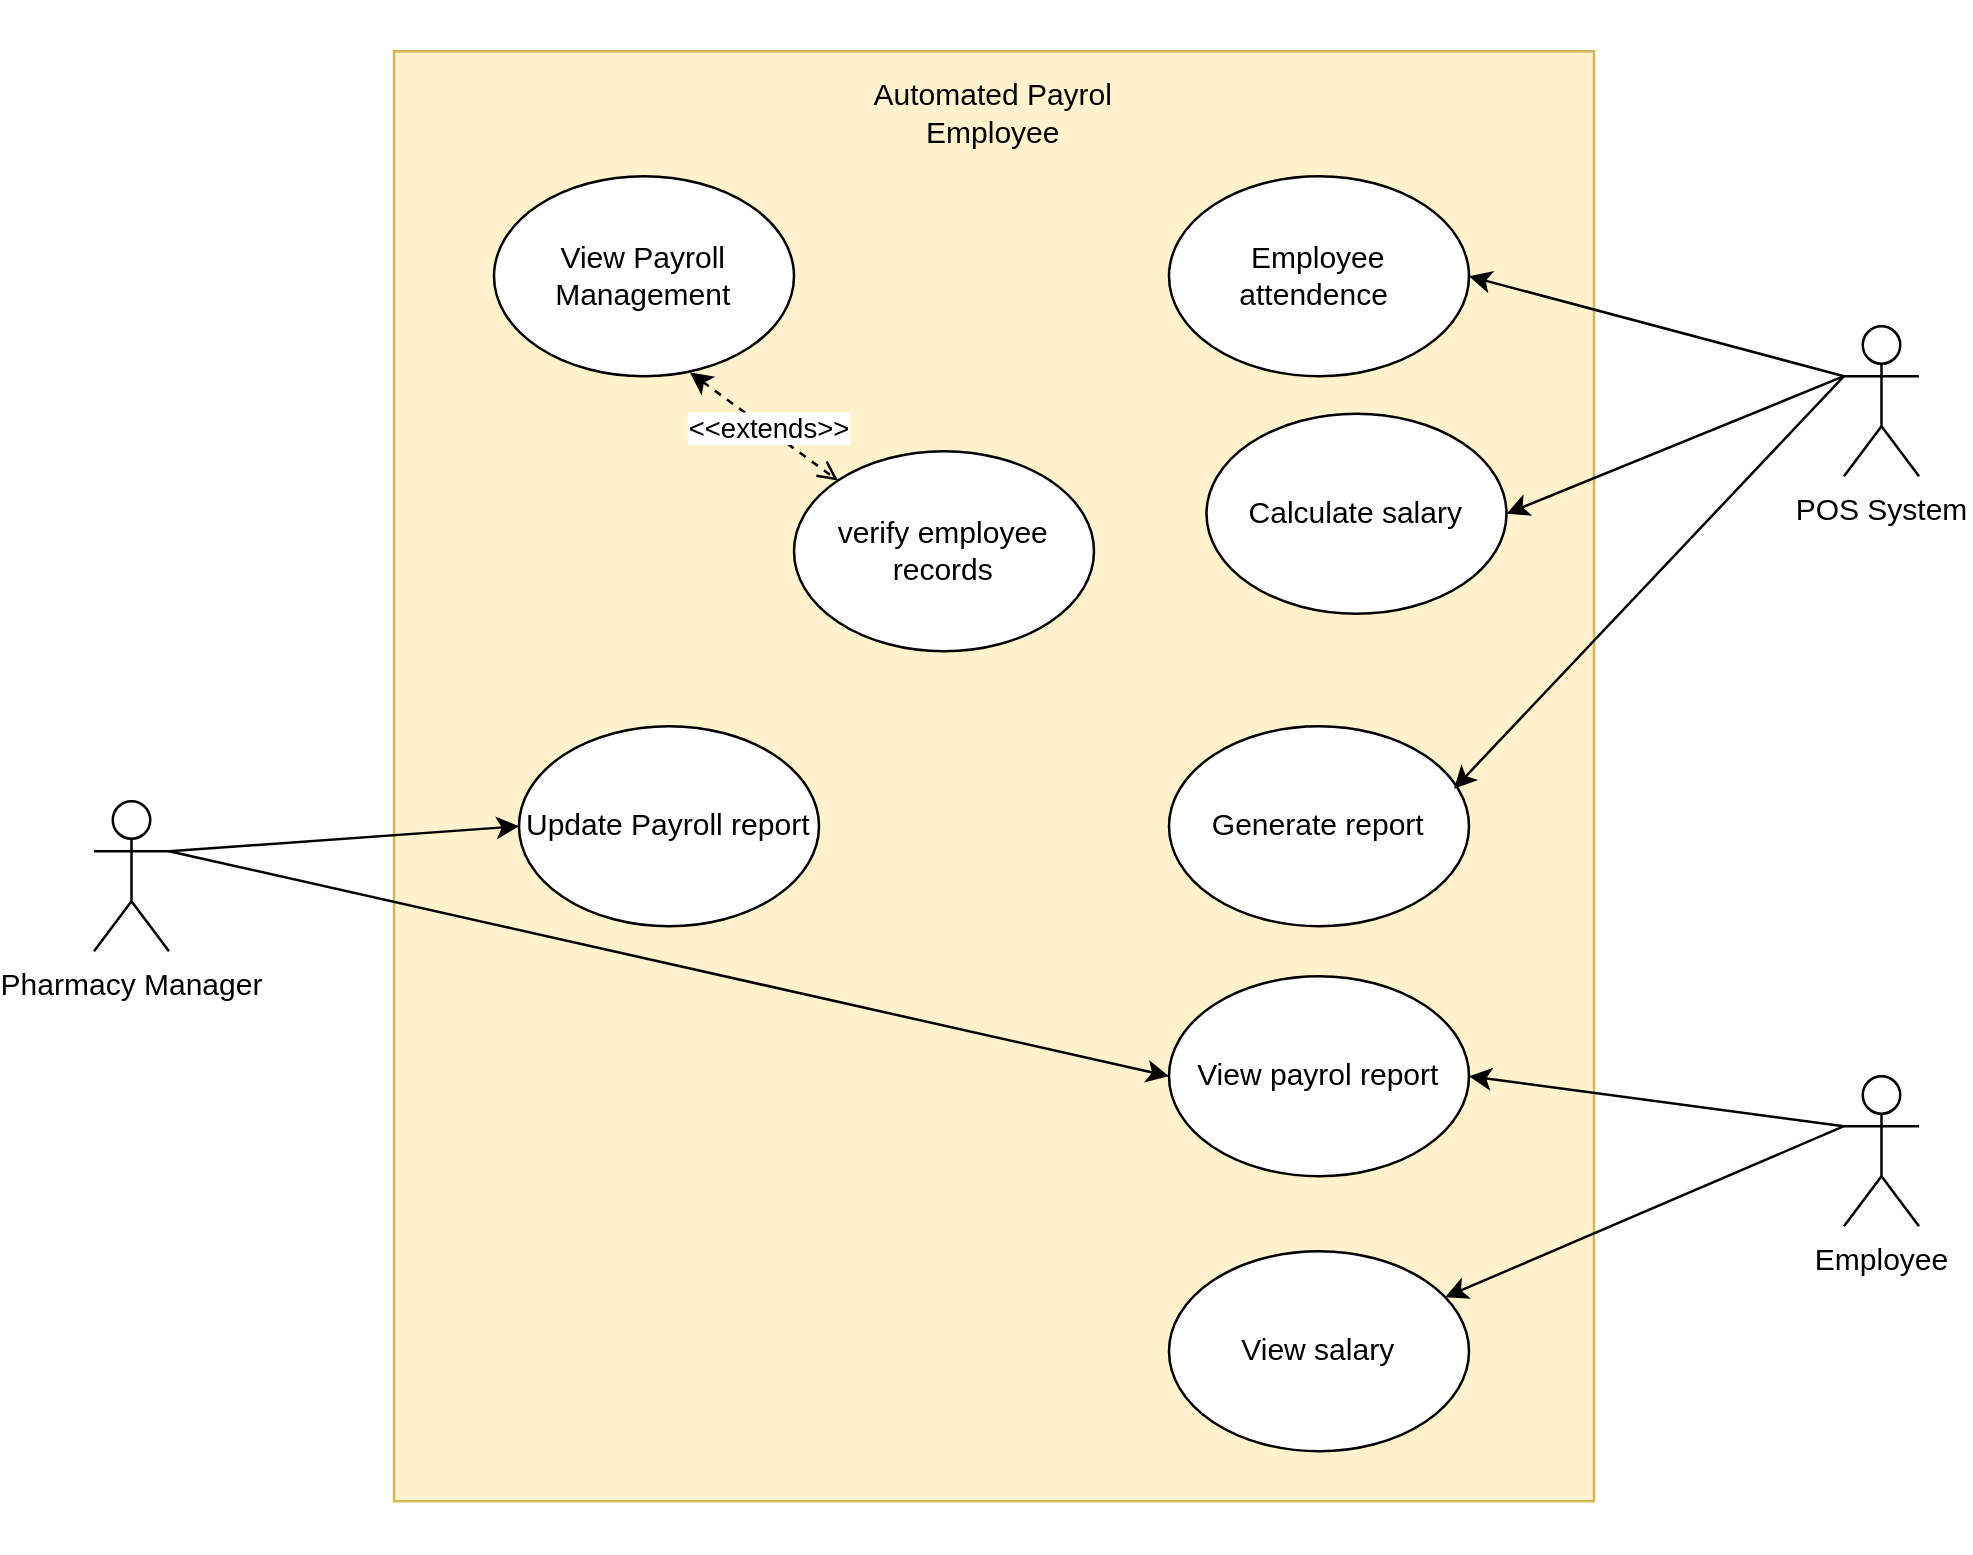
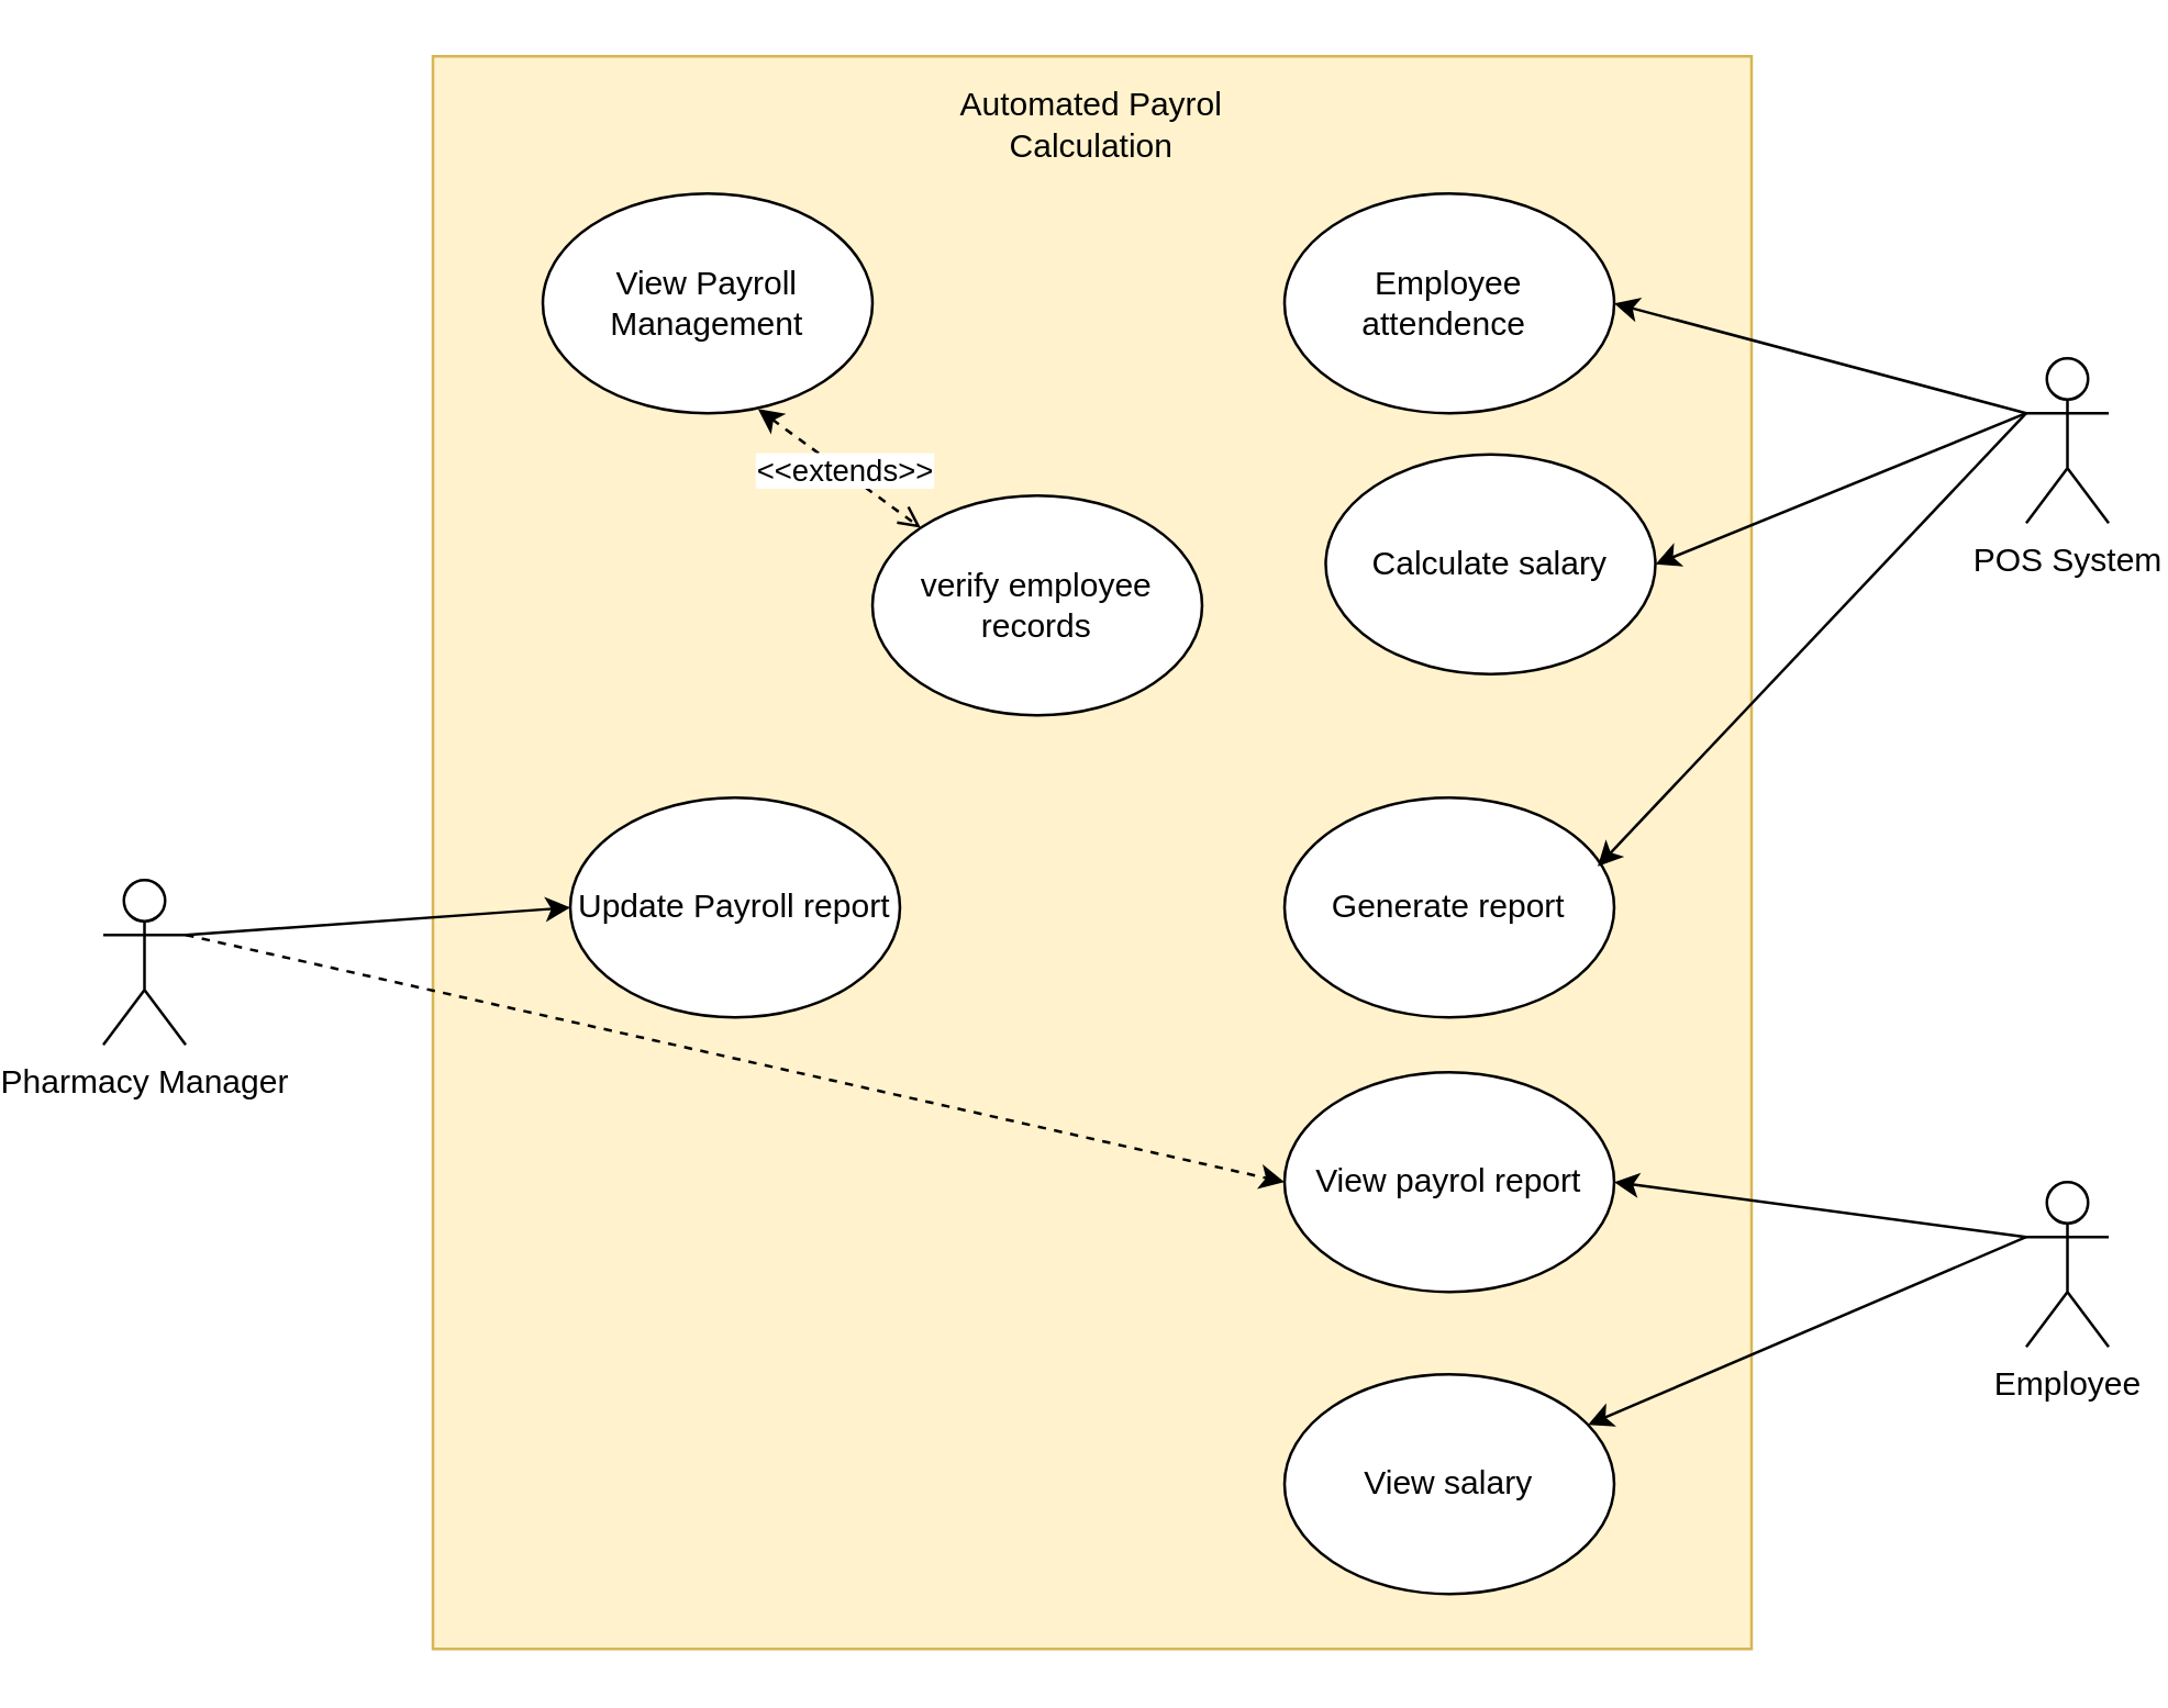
  <mxCell id="0" />
  <mxCell id="1" parent="0" />
  <mxCell id="2" value="" style="rounded=0;whiteSpace=wrap;html=1;fillColor=#fff2cc;strokeColor=#d6b656;" parent="1" vertex="1"><mxGeometry x="140" y="20" width="480" height="580" as="geometry" /></mxCell>
  <mxCell id="3" style="edgeStyle=none;rounded=0;orthogonalLoop=1;jettySize=auto;html=1;exitX=1;exitY=0.333;exitDx=0;exitDy=0;exitPerimeter=0;entryX=0;entryY=0.5;entryDx=0;entryDy=0;" parent="1" source="4" target="15" edge="1"><mxGeometry relative="1" as="geometry"><mxPoint x="264.615" y="225.385" as="targetPoint" /><Array as="points" /></mxGeometry></mxCell>
  <mxCell id="4" value="Pharmacy Manager" style="shape=umlActor;verticalLabelPosition=bottom;verticalAlign=top;html=1;outlineConnect=0;" parent="1" vertex="1"><mxGeometry x="20" y="320" width="30" height="60" as="geometry" /></mxCell>
  <mxCell id="5" value="View Payroll Management" style="ellipse;whiteSpace=wrap;html=1;" parent="1" vertex="1"><mxGeometry x="180" y="70" width="120" height="80" as="geometry" /></mxCell>
  <mxCell id="6" value="Employee attendence&amp;nbsp;" style="ellipse;whiteSpace=wrap;html=1;" parent="1" vertex="1"><mxGeometry x="450" y="70" width="120" height="80" as="geometry" /></mxCell>
  <mxCell id="7" value="Calculate salary" style="ellipse;whiteSpace=wrap;html=1;" parent="1" vertex="1"><mxGeometry x="465" y="165" width="120" height="80" as="geometry" /></mxCell>
  <mxCell id="8" style="edgeStyle=none;rounded=0;orthogonalLoop=1;jettySize=auto;html=1;exitX=0;exitY=0.333;exitDx=0;exitDy=0;exitPerimeter=0;entryX=1;entryY=0.5;entryDx=0;entryDy=0;" parent="1" source="10" target="6" edge="1"><mxGeometry relative="1" as="geometry" /></mxCell>
  <mxCell id="9" style="edgeStyle=none;rounded=0;orthogonalLoop=1;jettySize=auto;html=1;exitX=0;exitY=0.333;exitDx=0;exitDy=0;exitPerimeter=0;entryX=1;entryY=0.5;entryDx=0;entryDy=0;" parent="1" source="10" target="7" edge="1"><mxGeometry relative="1" as="geometry" /></mxCell>
  <mxCell id="10" value="POS System" style="shape=umlActor;verticalLabelPosition=bottom;verticalAlign=top;html=1;outlineConnect=0;" parent="1" vertex="1"><mxGeometry x="720" y="130" width="30" height="60" as="geometry" /></mxCell>
- <mxCell id="11" value="Automated Payrol Employee" style="text;html=1;align=center;verticalAlign=middle;whiteSpace=wrap;rounded=0;" parent="1" vertex="1"><mxGeometry x="315" y="30" width="130" height="30" as="geometry" /></mxCell>
+ <mxCell id="11" value="Automated Payrol Calculation" style="text;html=1;align=center;verticalAlign=middle;whiteSpace=wrap;rounded=0;" parent="1" vertex="1"><mxGeometry x="315" y="30" width="130" height="30" as="geometry" /></mxCell>
  <mxCell id="12" value="Generate report" style="ellipse;whiteSpace=wrap;html=1;" vertex="1" parent="1"><mxGeometry x="450" y="290" width="120" height="80" as="geometry" /></mxCell>
  <mxCell id="13" value="" style="endArrow=classic;html=1;rounded=0;entryX=0.95;entryY=0.313;entryDx=0;entryDy=0;entryPerimeter=0;exitX=0;exitY=0.333;exitDx=0;exitDy=0;exitPerimeter=0;" edge="1" parent="1" source="10" target="12"><mxGeometry width="50" height="50" relative="1" as="geometry"><mxPoint x="750" y="210" as="sourcePoint" /><mxPoint x="420" y="220" as="targetPoint" /></mxGeometry></mxCell>
  <mxCell id="14" value="verify employee records" style="ellipse;whiteSpace=wrap;html=1;" vertex="1" parent="1"><mxGeometry x="300" y="180" width="120" height="80" as="geometry" /></mxCell>
  <mxCell id="15" value="Update Payroll report" style="ellipse;whiteSpace=wrap;html=1;" vertex="1" parent="1"><mxGeometry x="190" y="290" width="120" height="80" as="geometry" /></mxCell>
  <mxCell id="16" value="Employee" style="shape=umlActor;verticalLabelPosition=bottom;verticalAlign=top;html=1;outlineConnect=0;" vertex="1" parent="1"><mxGeometry x="720" y="430" width="30" height="60" as="geometry" /></mxCell>
  <mxCell id="17" value="View payrol report" style="ellipse;whiteSpace=wrap;html=1;" vertex="1" parent="1"><mxGeometry x="450" y="390" width="120" height="80" as="geometry" /></mxCell>
  <mxCell id="18" value="" style="endArrow=classic;html=1;rounded=0;entryX=1;entryY=0.5;entryDx=0;entryDy=0;exitX=0;exitY=0.333;exitDx=0;exitDy=0;exitPerimeter=0;" edge="1" parent="1" source="16" target="17"><mxGeometry width="50" height="50" relative="1" as="geometry"><mxPoint x="370" y="270" as="sourcePoint" /><mxPoint x="420" y="220" as="targetPoint" /></mxGeometry></mxCell>
  <mxCell id="19" value="View salary" style="ellipse;whiteSpace=wrap;html=1;" vertex="1" parent="1"><mxGeometry x="450" y="500" width="120" height="80" as="geometry" /></mxCell>
  <mxCell id="20" value="" style="endArrow=classic;html=1;rounded=0;exitX=0;exitY=0.333;exitDx=0;exitDy=0;exitPerimeter=0;" edge="1" parent="1" source="16" target="19"><mxGeometry width="50" height="50" relative="1" as="geometry"><mxPoint x="720" y="460" as="sourcePoint" /><mxPoint x="550" y="460" as="targetPoint" /></mxGeometry></mxCell>
- <mxCell id="21" value="" style="endArrow=classic;html=1;rounded=0;exitX=1;exitY=0.333;exitDx=0;exitDy=0;exitPerimeter=0;entryX=0;entryY=0.5;entryDx=0;entryDy=0;" edge="1" parent="1" source="4" target="17"><mxGeometry width="50" height="50" relative="1" as="geometry"><mxPoint x="320" y="320" as="sourcePoint" /><mxPoint x="370" y="270" as="targetPoint" /></mxGeometry></mxCell>
+ <mxCell id="21" value="" style="endArrow=classic;html=1;rounded=0;exitX=1;exitY=0.333;exitDx=0;exitDy=0;exitPerimeter=0;entryX=0;entryY=0.5;entryDx=0;entryDy=0;dashed=1;" edge="1" parent="1" source="4" target="17"><mxGeometry width="50" height="50" relative="1" as="geometry"><mxPoint x="320" y="320" as="sourcePoint" /><mxPoint x="370" y="270" as="targetPoint" /></mxGeometry></mxCell>
  <mxCell id="22" value="" style="endArrow=open;dashed=1;html=1;rounded=0;entryX=0;entryY=0;entryDx=0;entryDy=0;exitX=0.653;exitY=0.981;exitDx=0;exitDy=0;exitPerimeter=0;startArrow=classic;startFill=1;" edge="1" parent="1" source="5" target="14"><mxGeometry width="50" height="50" relative="1" as="geometry"><mxPoint x="320" y="330" as="sourcePoint" /><mxPoint x="370" y="280" as="targetPoint" /></mxGeometry></mxCell>
  <mxCell id="23" value="&amp;lt;&amp;lt;extends&amp;gt;&amp;gt;" style="edgeLabel;html=1;align=center;verticalAlign=middle;resizable=0;points=[];" vertex="1" connectable="0" parent="22"><mxGeometry x="-0.223" y="1" relative="1" as="geometry"><mxPoint x="8" y="6" as="offset" /></mxGeometry></mxCell>
